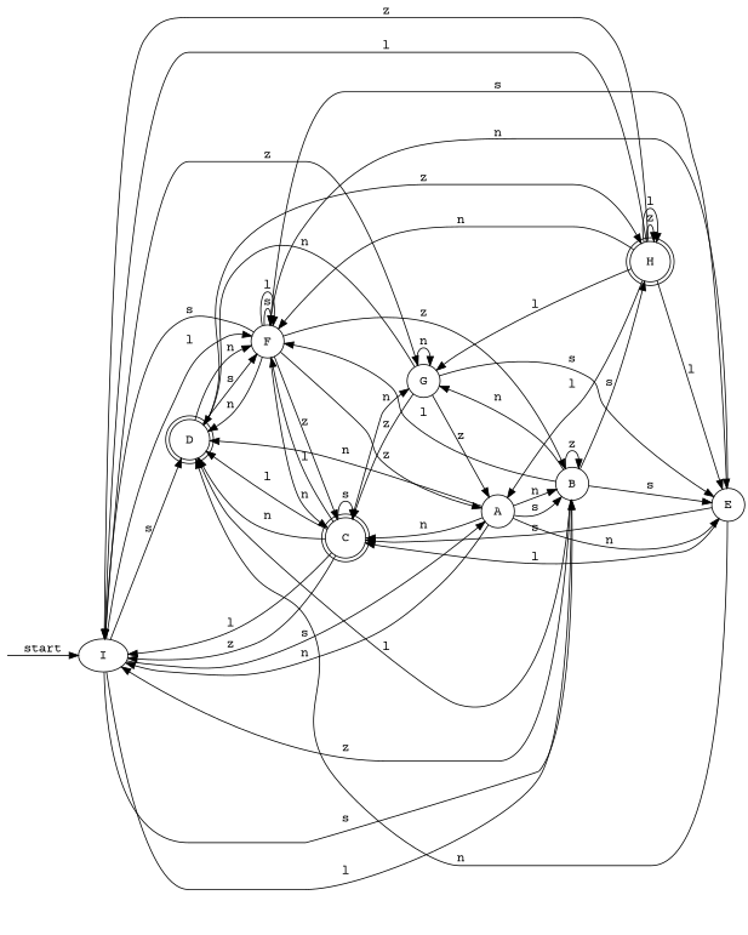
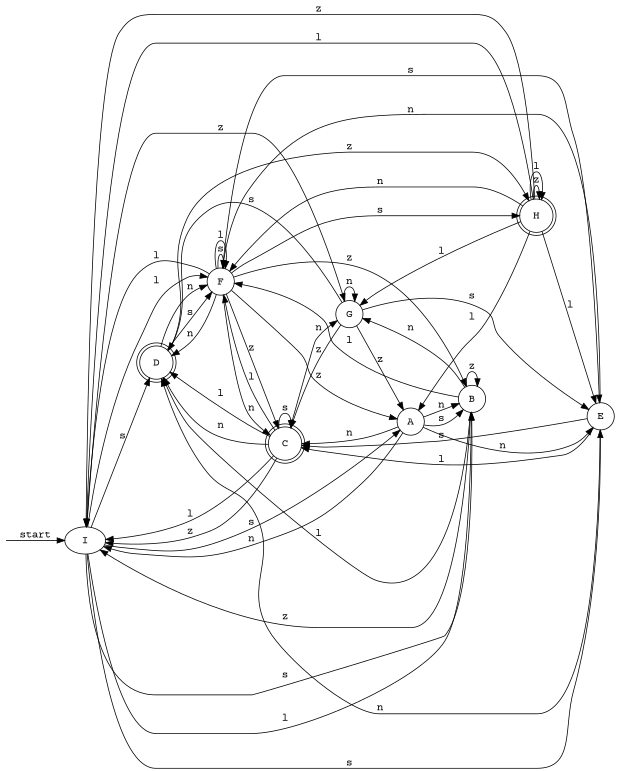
  digraph {
    fontname="Courier Prime"
    rankdir=LR
    node [fontname="Courier Prime" shape=circle]
    edge [fontname="Courier Prime"]
    __start [shape=point style=invis]
    I [shape=""]
    D [shape=doublecircle]
    E
    F
    G
    A
    B
    H [shape=doublecircle]
    C [shape=doublecircle]
    __start -> I [label=start]
    I -> D [label=s]
-   B -> E [label=s]
+   I -> E [label=s]
    I -> F [label=l]
    I -> G [label=z]
    I -> A [label=s]
    I -> B [label=s]
    I -> B [label=l]
    D -> F [label=n]
    D -> F [label=s]
    D -> H [label=z]
    E -> D [label=n]
    E -> F [label=n]
    E -> C [label=s]
    E -> C [label=l]
-   F -> I [label=s]
+   F -> I [label=l]
    F -> D [label=n]
    F -> E [label=s]
    F -> F [label=s]
    F -> F [label=l]
    F -> A [label=z]
    F -> B [label=z]
-   B -> H [label=s]
+   F -> H [label=s]
    F -> C [label=n]
    F -> C [label=z]
-   G -> D [label=n]
+   G -> D [label=s]
    G -> E [label=s]
    G -> G [label=n]
    G -> A [label=z]
    G -> C [label=z]
    A -> I [label=n]
-   A -> D [label=n]
    A -> E [label=n]
    A -> B [label=s]
    A -> B [label=n]
    A -> C [label=n]
    B -> I [label=z]
    B -> D [label=l]
    B -> F [label=l]
    B -> G [label=n]
    B -> B [label=z]
    H -> I [label=z]
    H -> I [label=l]
    H -> E [label=l]
    H -> F [label=n]
    H -> G [label=l]
    H -> A [label=l]
    H -> H [label=z]
    H -> H [label=l]
    C -> I [label=l]
    C -> I [label=z]
    C -> D [label=l]
    C -> D [label=n]
    C -> F [label=l]
    C -> G [label=n]
    C -> C [label=s]
  }
